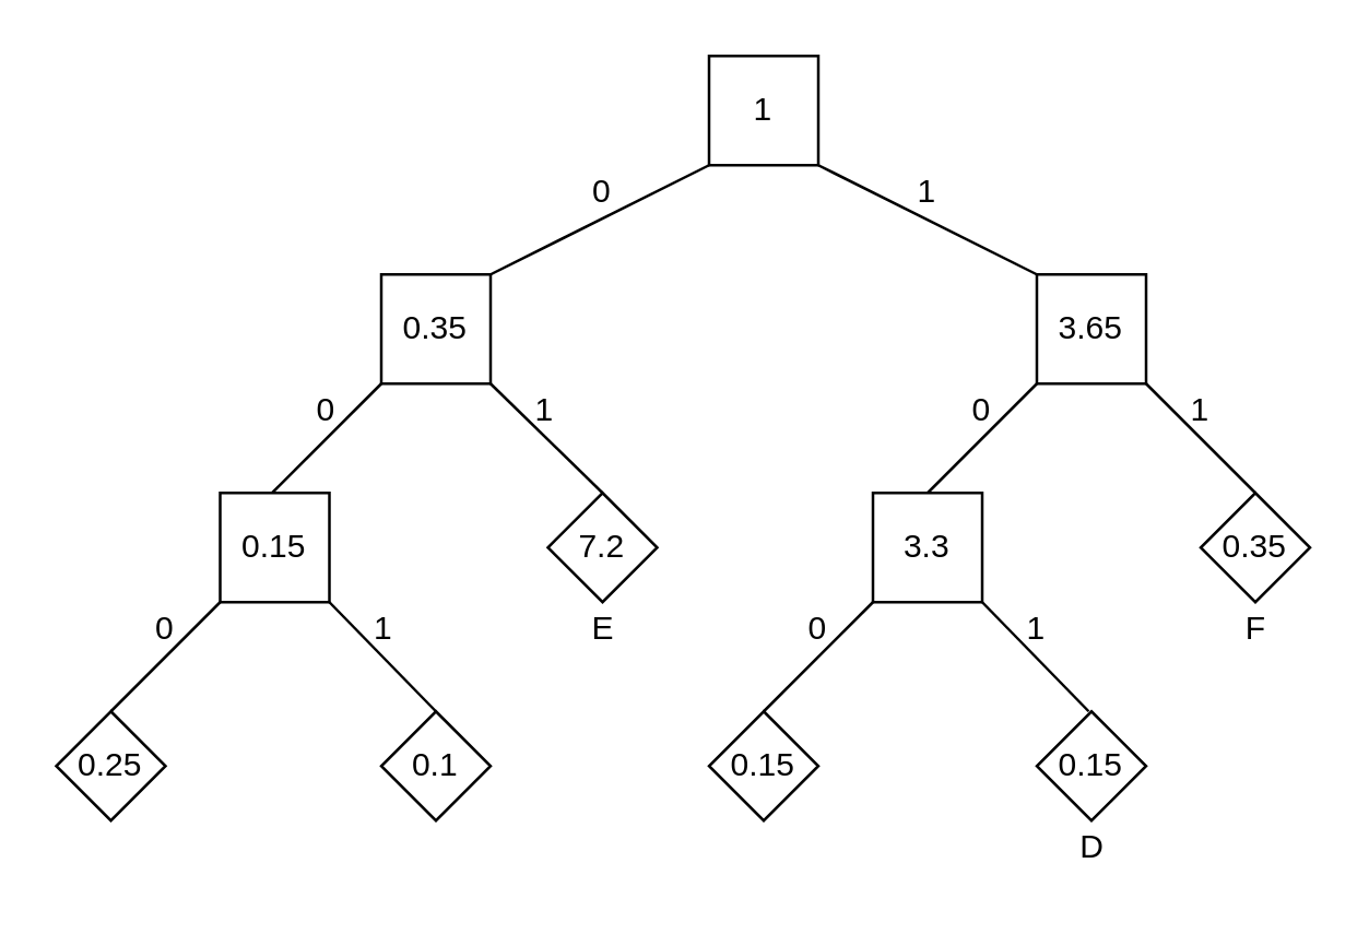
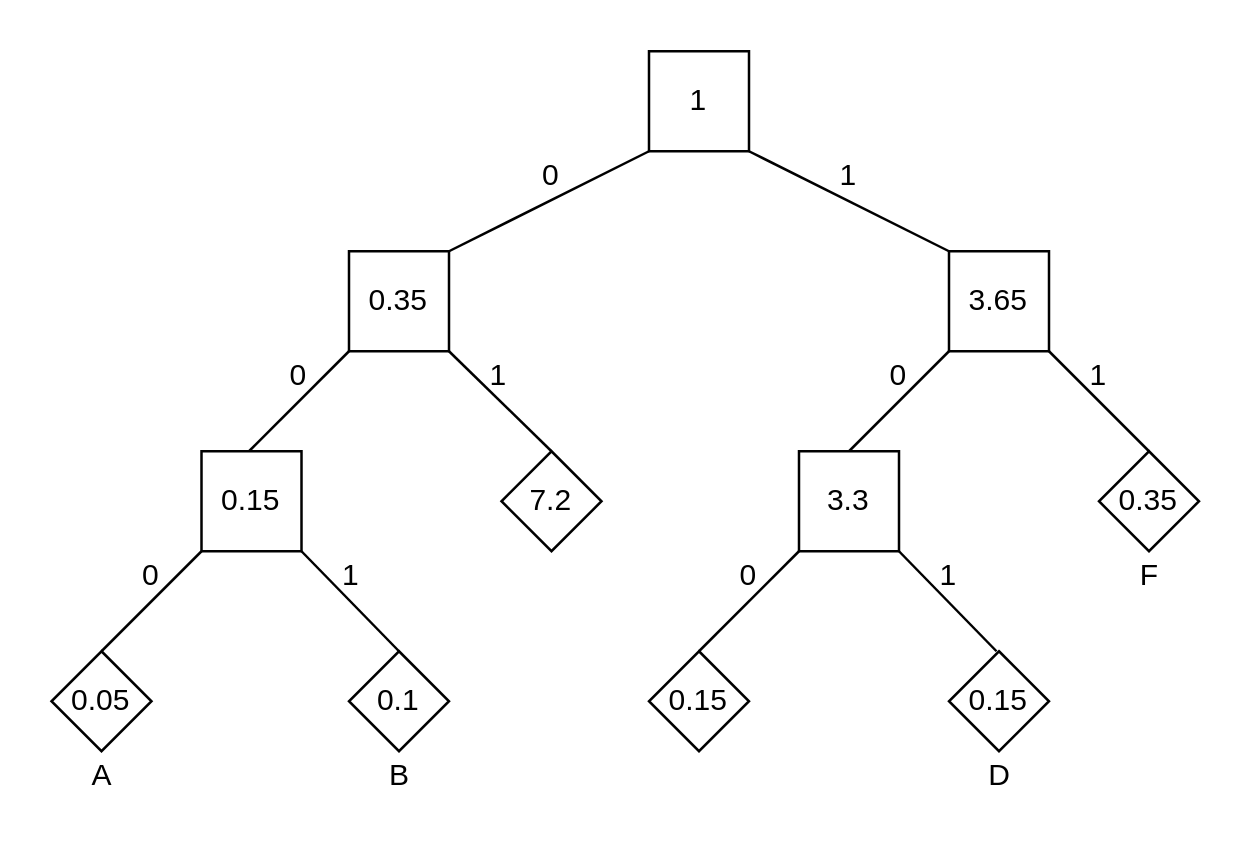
  <mxCell id="0" />
  <mxCell id="1" parent="0" />
  <mxCell id="2" value="1" style="whiteSpace=wrap;html=1;aspect=fixed;" vertex="1" parent="1"><mxGeometry x="259" y="20" width="40" height="40" as="geometry" /></mxCell>
  <mxCell id="3" value="" style="endArrow=none;html=1;entryX=0;entryY=1;entryDx=0;entryDy=0;exitX=1;exitY=0;exitDx=0;exitDy=0;" edge="1" parent="1" source="5" target="2"><mxGeometry width="50" height="50" relative="1" as="geometry"><mxPoint x="219" y="100" as="sourcePoint" /><mxPoint x="299" y="150" as="targetPoint" /></mxGeometry></mxCell>
  <mxCell id="4" value="" style="endArrow=none;html=1;entryX=1;entryY=1;entryDx=0;entryDy=0;exitX=0;exitY=0;exitDx=0;exitDy=0;" edge="1" parent="1" source="6" target="2"><mxGeometry width="50" height="50" relative="1" as="geometry"><mxPoint x="339" y="100" as="sourcePoint" /><mxPoint x="269" y="70" as="targetPoint" /></mxGeometry></mxCell>
  <mxCell id="5" value="0.35" style="whiteSpace=wrap;html=1;aspect=fixed;" vertex="1" parent="1"><mxGeometry x="139" y="100" width="40" height="40" as="geometry" /></mxCell>
  <mxCell id="6" value="3.65" style="whiteSpace=wrap;html=1;aspect=fixed;" vertex="1" parent="1"><mxGeometry x="379" y="100" width="40" height="40" as="geometry" /></mxCell>
  <mxCell id="7" value="" style="endArrow=none;html=1;entryX=0;entryY=1;entryDx=0;entryDy=0;" edge="1" parent="1"><mxGeometry width="50" height="50" relative="1" as="geometry"><mxPoint x="339" y="180" as="sourcePoint" /><mxPoint x="379" y="140" as="targetPoint" /></mxGeometry></mxCell>
  <mxCell id="8" value="" style="endArrow=none;html=1;entryX=1;entryY=1;entryDx=0;entryDy=0;" edge="1" parent="1"><mxGeometry width="50" height="50" relative="1" as="geometry"><mxPoint x="459" y="180" as="sourcePoint" /><mxPoint x="419" y="140" as="targetPoint" /></mxGeometry></mxCell>
  <mxCell id="9" value="3.3" style="whiteSpace=wrap;html=1;aspect=fixed;" vertex="1" parent="1"><mxGeometry x="319" y="180" width="40" height="40" as="geometry" /></mxCell>
  <mxCell id="10" value="0.35" style="rhombus;whiteSpace=wrap;html=1;" vertex="1" parent="1"><mxGeometry x="439" y="180" width="40" height="40" as="geometry" /></mxCell>
  <mxCell id="11" value="" style="endArrow=none;html=1;entryX=1;entryY=1;entryDx=0;entryDy=0;exitX=0.5;exitY=0;exitDx=0;exitDy=0;" edge="1" parent="1" source="14" target="5"><mxGeometry width="50" height="50" relative="1" as="geometry"><mxPoint x="219" y="180" as="sourcePoint" /><mxPoint x="289" y="160" as="targetPoint" /></mxGeometry></mxCell>
  <mxCell id="12" value="" style="endArrow=none;html=1;entryX=0;entryY=1;entryDx=0;entryDy=0;" edge="1" parent="1" target="5"><mxGeometry width="50" height="50" relative="1" as="geometry"><mxPoint x="99" y="180" as="sourcePoint" /><mxPoint x="189" y="150" as="targetPoint" /></mxGeometry></mxCell>
  <mxCell id="13" value="0.15" style="whiteSpace=wrap;html=1;aspect=fixed;" vertex="1" parent="1"><mxGeometry x="80" y="180" width="40" height="40" as="geometry" /></mxCell>
  <mxCell id="14" value="7.2" style="rhombus;whiteSpace=wrap;html=1;" vertex="1" parent="1"><mxGeometry x="200" y="180" width="40" height="40" as="geometry" /></mxCell>
  <mxCell id="15" value="" style="endArrow=none;html=1;" edge="1" parent="1"><mxGeometry width="50" height="50" relative="1" as="geometry"><mxPoint x="40" y="260" as="sourcePoint" /><mxPoint x="80" y="220" as="targetPoint" /></mxGeometry></mxCell>
  <mxCell id="16" value="" style="endArrow=none;html=1;entryX=1;entryY=1;entryDx=0;entryDy=0;exitX=0.5;exitY=0;exitDx=0;exitDy=0;" edge="1" parent="1" source="17"><mxGeometry width="50" height="50" relative="1" as="geometry"><mxPoint x="160" y="260" as="sourcePoint" /><mxPoint x="120" y="220" as="targetPoint" /></mxGeometry></mxCell>
  <mxCell id="17" value="0.1" style="rhombus;whiteSpace=wrap;html=1;" vertex="1" parent="1"><mxGeometry x="139" y="260" width="40" height="40" as="geometry" /></mxCell>
- <mxCell id="18" value="0.25" style="rhombus;whiteSpace=wrap;html=1;" vertex="1" parent="1"><mxGeometry x="20" y="260" width="40" height="40" as="geometry" /></mxCell>
+ <mxCell id="18" value="0.05" style="rhombus;whiteSpace=wrap;html=1;" vertex="1" parent="1"><mxGeometry x="20" y="260" width="40" height="40" as="geometry" /></mxCell>
  <mxCell id="19" value="" style="endArrow=none;html=1;" edge="1" parent="1"><mxGeometry width="50" height="50" relative="1" as="geometry"><mxPoint x="279" y="260" as="sourcePoint" /><mxPoint x="319" y="220" as="targetPoint" /></mxGeometry></mxCell>
  <mxCell id="20" value="" style="endArrow=none;html=1;entryX=1;entryY=1;entryDx=0;entryDy=0;exitX=0.5;exitY=0;exitDx=0;exitDy=0;" edge="1" parent="1"><mxGeometry width="50" height="50" relative="1" as="geometry"><mxPoint x="398" y="260" as="sourcePoint" /><mxPoint x="359" y="220" as="targetPoint" /></mxGeometry></mxCell>
  <mxCell id="21" value="0.15" style="rhombus;whiteSpace=wrap;html=1;" vertex="1" parent="1"><mxGeometry x="259" y="260" width="40" height="40" as="geometry" /></mxCell>
  <mxCell id="22" value="0.15" style="rhombus;whiteSpace=wrap;html=1;" vertex="1" parent="1"><mxGeometry x="379" y="260" width="40" height="40" as="geometry" /></mxCell>
  <mxCell id="23" value="0" style="text;html=1;strokeColor=none;fillColor=none;align=center;verticalAlign=middle;whiteSpace=wrap;rounded=0;" vertex="1" parent="1"><mxGeometry x="200" y="60" width="40" height="20" as="geometry" /></mxCell>
  <mxCell id="24" value="0" style="text;html=1;strokeColor=none;fillColor=none;align=center;verticalAlign=middle;whiteSpace=wrap;rounded=0;" vertex="1" parent="1"><mxGeometry x="99" y="140" width="40" height="20" as="geometry" /></mxCell>
  <mxCell id="25" value="0" style="text;html=1;strokeColor=none;fillColor=none;align=center;verticalAlign=middle;whiteSpace=wrap;rounded=0;" vertex="1" parent="1"><mxGeometry x="40" y="220" width="40" height="20" as="geometry" /></mxCell>
  <mxCell id="26" value="0" style="text;html=1;strokeColor=none;fillColor=none;align=center;verticalAlign=middle;whiteSpace=wrap;rounded=0;" vertex="1" parent="1"><mxGeometry x="279" y="220" width="40" height="20" as="geometry" /></mxCell>
  <mxCell id="27" value="0" style="text;html=1;strokeColor=none;fillColor=none;align=center;verticalAlign=middle;whiteSpace=wrap;rounded=0;" vertex="1" parent="1"><mxGeometry x="339" y="140" width="40" height="20" as="geometry" /></mxCell>
  <mxCell id="28" value="1" style="text;html=1;strokeColor=none;fillColor=none;align=center;verticalAlign=middle;whiteSpace=wrap;rounded=0;" vertex="1" parent="1"><mxGeometry x="179" y="140" width="40" height="20" as="geometry" /></mxCell>
  <mxCell id="29" value="1" style="text;html=1;strokeColor=none;fillColor=none;align=center;verticalAlign=middle;whiteSpace=wrap;rounded=0;" vertex="1" parent="1"><mxGeometry x="319" y="60" width="40" height="20" as="geometry" /></mxCell>
  <mxCell id="30" value="1" style="text;html=1;strokeColor=none;fillColor=none;align=center;verticalAlign=middle;whiteSpace=wrap;rounded=0;" vertex="1" parent="1"><mxGeometry x="419" y="140" width="40" height="20" as="geometry" /></mxCell>
  <mxCell id="31" value="1" style="text;html=1;strokeColor=none;fillColor=none;align=center;verticalAlign=middle;whiteSpace=wrap;rounded=0;" vertex="1" parent="1"><mxGeometry x="359" y="220" width="40" height="20" as="geometry" /></mxCell>
  <mxCell id="32" value="1" style="text;html=1;strokeColor=none;fillColor=none;align=center;verticalAlign=middle;whiteSpace=wrap;rounded=0;" vertex="1" parent="1"><mxGeometry x="120" y="220" width="40" height="20" as="geometry" /></mxCell>
- <mxCell id="35" value="E" style="text;html=1;align=center;verticalAlign=middle;resizable=0;points=[];autosize=1;strokeColor=none;" vertex="1" parent="1"><mxGeometry x="210" y="220" width="20" height="20" as="geometry" /></mxCell>
+ <mxCell id="33" value="A" style="text;html=1;align=center;verticalAlign=middle;resizable=0;points=[];autosize=1;strokeColor=none;" vertex="1" parent="1"><mxGeometry x="30" y="300" width="20" height="20" as="geometry" /></mxCell>
+ <mxCell id="34" value="B" style="text;html=1;align=center;verticalAlign=middle;resizable=0;points=[];autosize=1;strokeColor=none;" vertex="1" parent="1"><mxGeometry x="149" y="300" width="20" height="20" as="geometry" /></mxCell>
  <mxCell id="36" value="D" style="text;html=1;align=center;verticalAlign=middle;resizable=0;points=[];autosize=1;strokeColor=none;" vertex="1" parent="1"><mxGeometry x="389" y="300" width="20" height="20" as="geometry" /></mxCell>
  <mxCell id="37" value="F" style="text;html=1;align=center;verticalAlign=middle;resizable=0;points=[];autosize=1;strokeColor=none;" vertex="1" parent="1"><mxGeometry x="449" y="220" width="20" height="20" as="geometry" /></mxCell>
